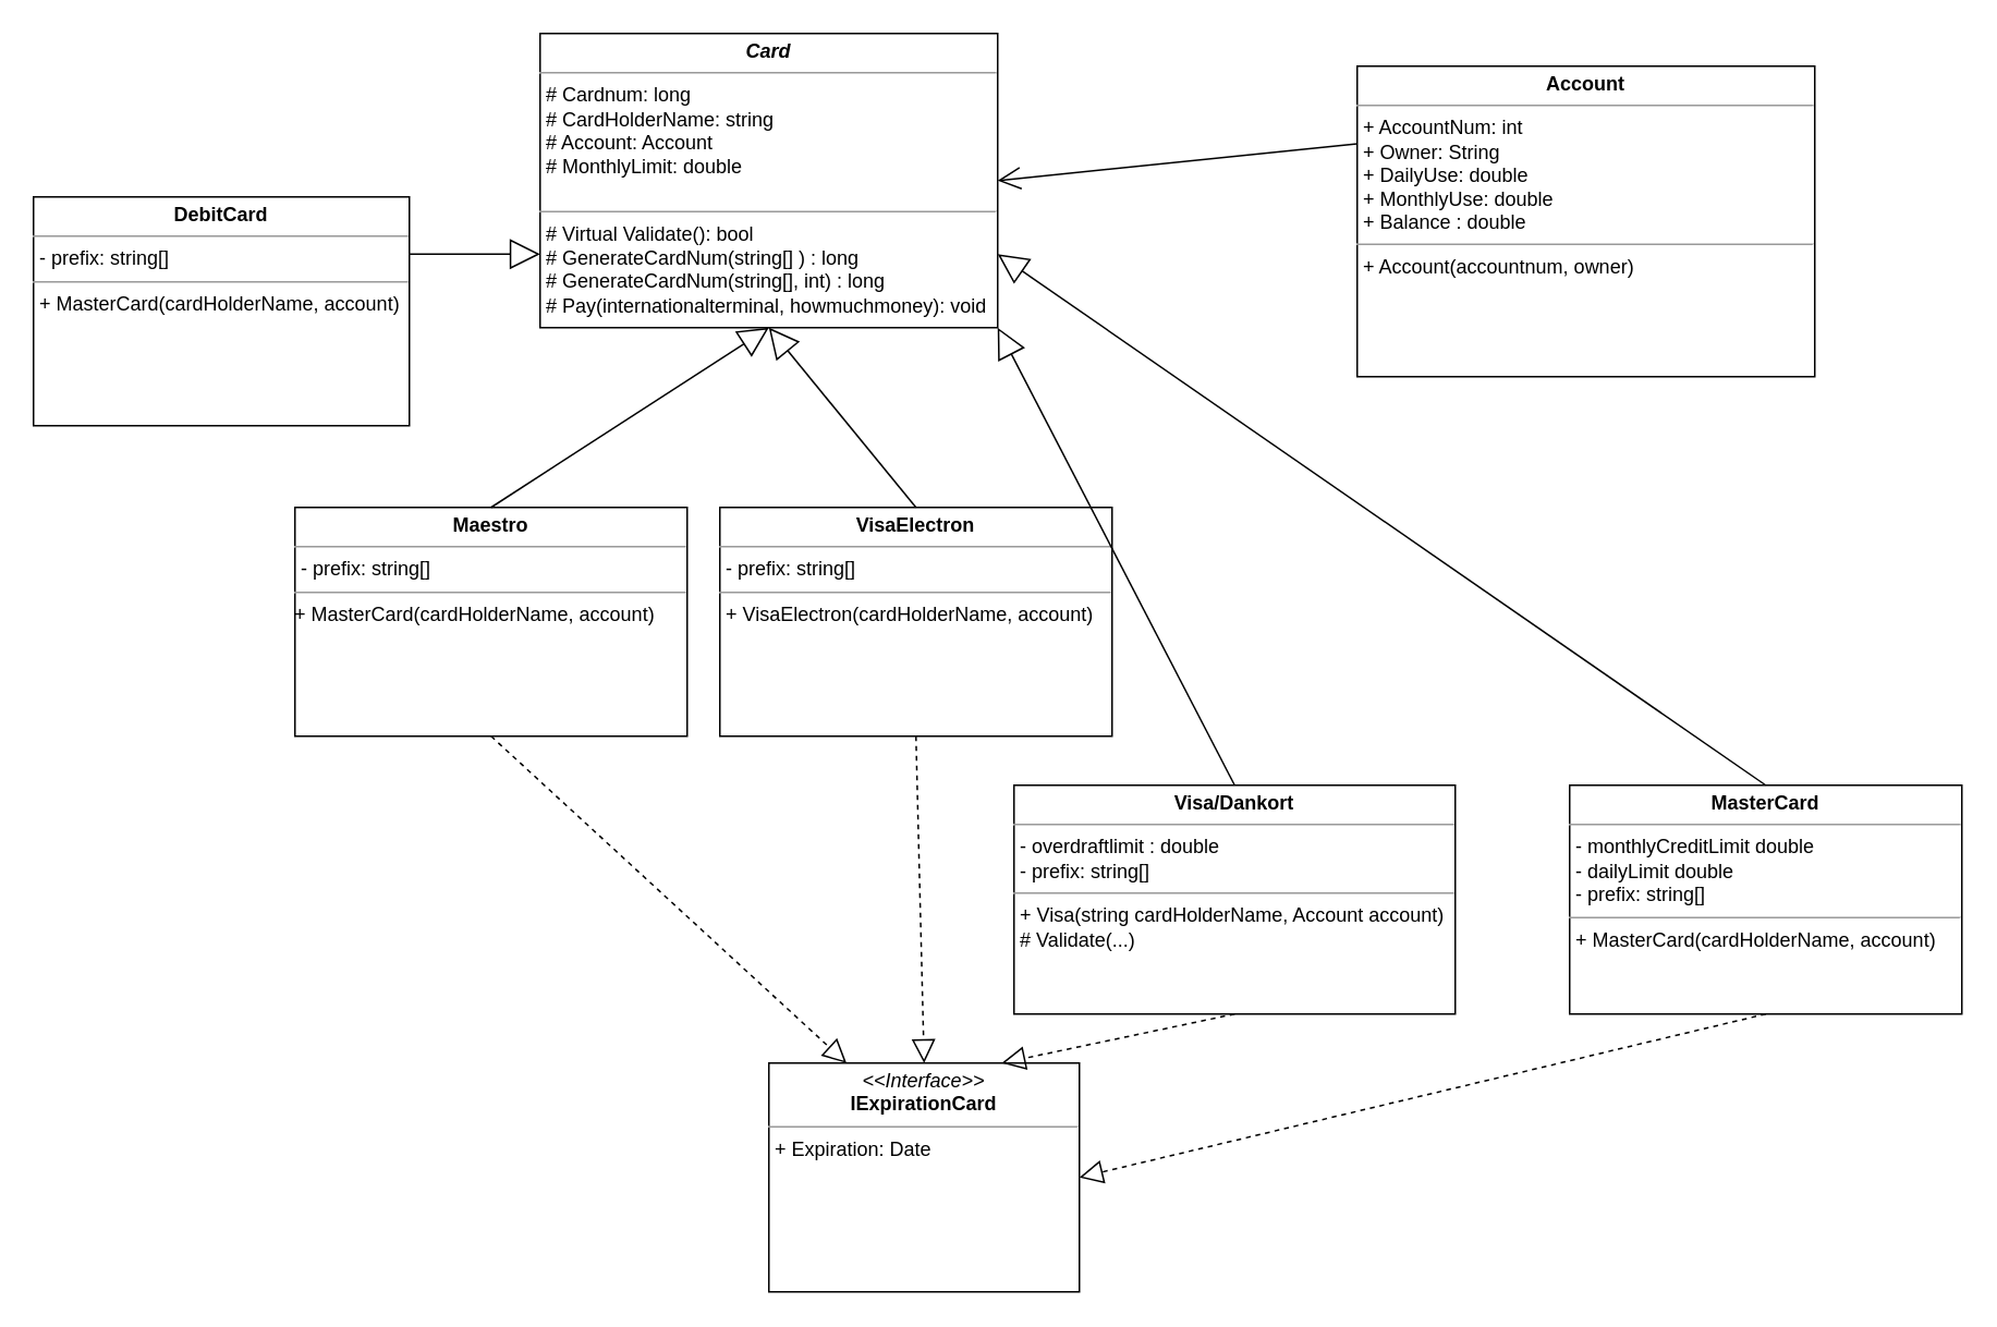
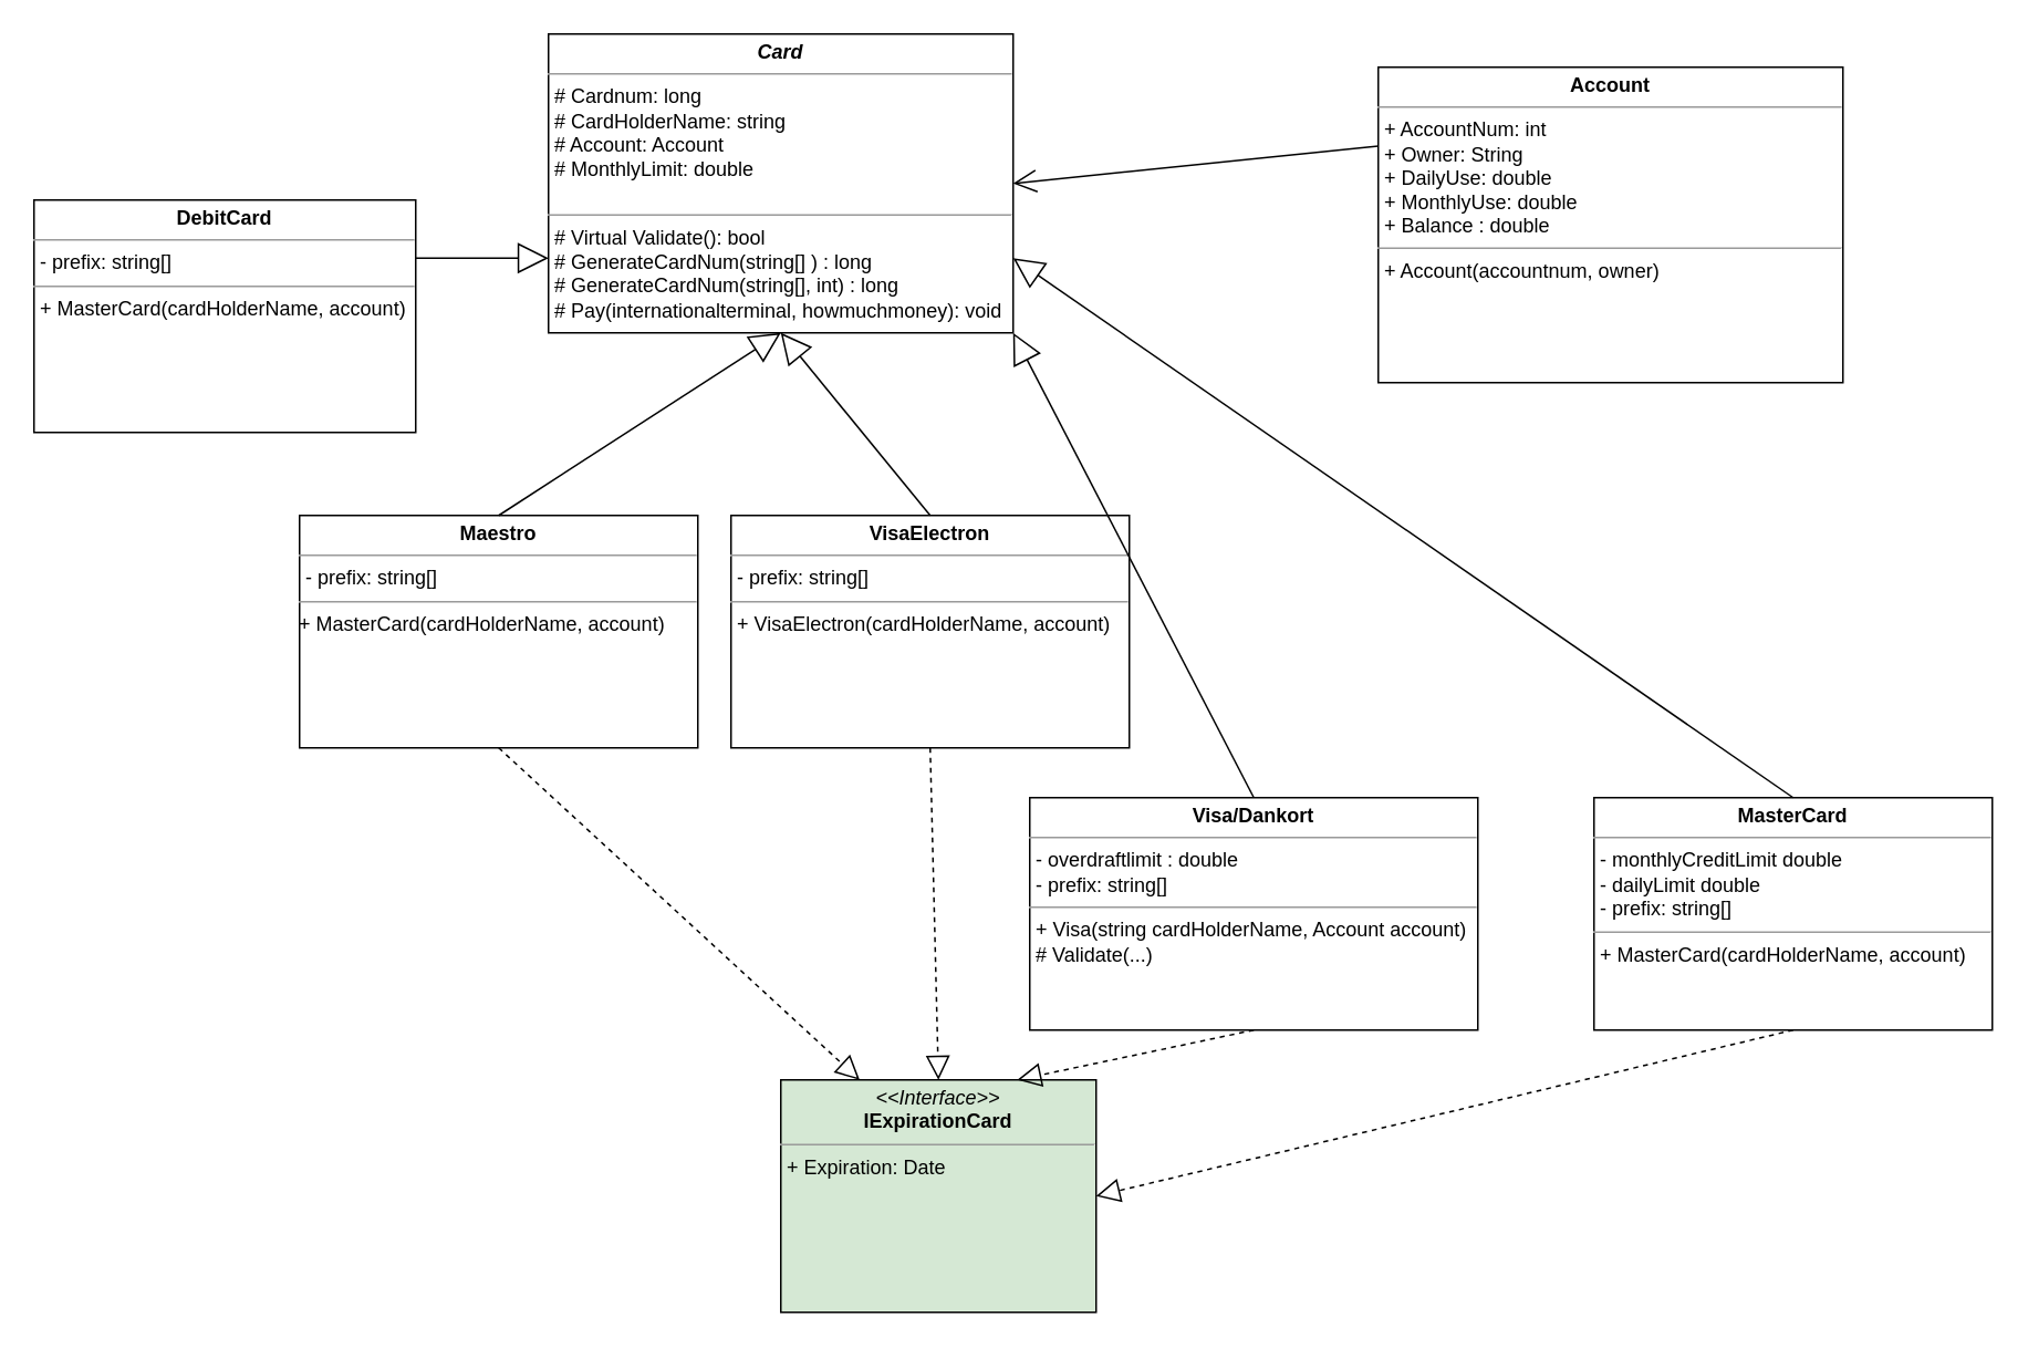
  <mxCell id="0" />
  <mxCell id="1" parent="0" />
  <mxCell id="2" value="&lt;p style=&quot;margin: 0px ; margin-top: 4px ; text-align: center&quot;&gt;&lt;b&gt;&lt;i&gt;Card&lt;/i&gt;&lt;/b&gt;&lt;/p&gt;&lt;hr size=&quot;1&quot;&gt;&lt;p style=&quot;margin: 0px ; margin-left: 4px&quot;&gt;# Cardnum: long&lt;/p&gt;&lt;p style=&quot;margin: 0px ; margin-left: 4px&quot;&gt;# CardHolderName: string&lt;/p&gt;&lt;p style=&quot;margin: 0px ; margin-left: 4px&quot;&gt;# Account: Account&lt;/p&gt;&lt;p style=&quot;margin: 0px ; margin-left: 4px&quot;&gt;# MonthlyLimit: double&lt;br&gt;&lt;/p&gt;&lt;br&gt;&lt;hr size=&quot;1&quot;&gt;&lt;p style=&quot;margin: 0px ; margin-left: 4px&quot;&gt;# Virtual Validate(): bool&lt;/p&gt;&lt;p style=&quot;margin: 0px ; margin-left: 4px&quot;&gt;#&amp;nbsp;GenerateCardNum(string[] ) : long&lt;/p&gt;&lt;p style=&quot;margin: 0px ; margin-left: 4px&quot;&gt;# GenerateCardNum(string[], int) : long&lt;/p&gt;&lt;p style=&quot;margin: 0px ; margin-left: 4px&quot;&gt;# Pay(internationalterminal, howmuchmoney): void&lt;/p&gt;&lt;p style=&quot;margin: 0px ; margin-left: 4px&quot;&gt;&lt;br&gt;&lt;/p&gt;&lt;p style=&quot;margin: 0px ; margin-left: 4px&quot;&gt;&lt;br&gt;&lt;/p&gt;" style="verticalAlign=top;align=left;overflow=fill;fontSize=12;fontFamily=Helvetica;html=1;" vertex="1" parent="1"><mxGeometry x="330" y="20" width="280" height="180" as="geometry" /></mxCell>
- <mxCell id="3" value="&lt;p style=&quot;margin: 0px ; margin-top: 4px ; text-align: center&quot;&gt;&lt;i&gt;&amp;lt;&amp;lt;Interface&amp;gt;&amp;gt;&lt;/i&gt;&lt;br&gt;&lt;b&gt;IExpirationCard&lt;/b&gt;&lt;/p&gt;&lt;hr size=&quot;1&quot;&gt;&lt;p style=&quot;margin: 0px ; margin-left: 4px&quot;&gt;+ Expiration: Date&lt;br&gt;&lt;/p&gt;&lt;p style=&quot;margin: 0px ; margin-left: 4px&quot;&gt;&lt;br&gt;&lt;/p&gt;" style="verticalAlign=top;align=left;overflow=fill;fontSize=12;fontFamily=Helvetica;html=1;" vertex="1" parent="1"><mxGeometry x="470" y="650" width="190" height="140" as="geometry" /></mxCell>
+ <mxCell id="3" value="&lt;p style=&quot;margin: 0px ; margin-top: 4px ; text-align: center&quot;&gt;&lt;i&gt;&amp;lt;&amp;lt;Interface&amp;gt;&amp;gt;&lt;/i&gt;&lt;br&gt;&lt;b&gt;IExpirationCard&lt;/b&gt;&lt;/p&gt;&lt;hr size=&quot;1&quot;&gt;&lt;p style=&quot;margin: 0px ; margin-left: 4px&quot;&gt;+ Expiration: Date&lt;br&gt;&lt;/p&gt;&lt;p style=&quot;margin: 0px ; margin-left: 4px&quot;&gt;&lt;br&gt;&lt;/p&gt;" style="verticalAlign=top;align=left;overflow=fill;fontSize=12;fontFamily=Helvetica;html=1;fillColor=#d5e8d4;" vertex="1" parent="1"><mxGeometry x="470" y="650" width="190" height="140" as="geometry" /></mxCell>
  <mxCell id="4" value="&lt;p style=&quot;margin: 0px ; margin-top: 4px ; text-align: center&quot;&gt;&lt;b&gt;DebitCard&lt;/b&gt;&lt;/p&gt;&lt;hr size=&quot;1&quot;&gt;&lt;p style=&quot;margin: 0px ; margin-left: 4px&quot;&gt;- prefix: string[]&lt;br&gt;&lt;/p&gt;&lt;hr size=&quot;1&quot;&gt;&lt;p style=&quot;margin: 0px ; margin-left: 4px&quot;&gt;+ MasterCard(cardHolderName, account)&lt;br&gt;&lt;/p&gt;" style="verticalAlign=top;align=left;overflow=fill;fontSize=12;fontFamily=Helvetica;html=1;" vertex="1" parent="1"><mxGeometry x="20" y="120" width="230" height="140" as="geometry" /></mxCell>
  <mxCell id="5" value="&lt;p style=&quot;margin: 0px ; margin-top: 4px ; text-align: center&quot;&gt;&lt;b&gt;Visa/Dankort&lt;/b&gt;&lt;/p&gt;&lt;hr size=&quot;1&quot;&gt;&lt;p style=&quot;margin: 0px ; margin-left: 4px&quot;&gt;-&amp;nbsp;overdraftlimit : double&lt;/p&gt;&lt;p style=&quot;margin: 0px ; margin-left: 4px&quot;&gt;- prefix: string[]&lt;br&gt;&lt;/p&gt;&lt;hr size=&quot;1&quot;&gt;&lt;p style=&quot;margin: 0px ; margin-left: 4px&quot;&gt;+ Visa(string cardHolderName, Account account)&lt;/p&gt;&lt;p style=&quot;margin: 0px ; margin-left: 4px&quot;&gt;# Validate(...)&lt;/p&gt;" style="verticalAlign=top;align=left;overflow=fill;fontSize=12;fontFamily=Helvetica;html=1;" vertex="1" parent="1"><mxGeometry x="620" y="480" width="270" height="140" as="geometry" /></mxCell>
  <mxCell id="6" value="&lt;p style=&quot;margin: 0px ; margin-top: 4px ; text-align: center&quot;&gt;&lt;b&gt;Maestro&lt;/b&gt;&lt;/p&gt;&lt;hr size=&quot;1&quot;&gt;&lt;p style=&quot;margin: 0px ; margin-left: 4px&quot;&gt;- prefix: string[]&lt;/p&gt;&lt;hr size=&quot;1&quot;&gt;+ MasterCard(cardHolderName, account)&lt;p style=&quot;margin: 0px ; margin-left: 4px&quot;&gt;&lt;/p&gt;" style="verticalAlign=top;align=left;overflow=fill;fontSize=12;fontFamily=Helvetica;html=1;" vertex="1" parent="1"><mxGeometry x="180" y="310" width="240" height="140" as="geometry" /></mxCell>
  <mxCell id="7" value="&lt;p style=&quot;margin: 0px ; margin-top: 4px ; text-align: center&quot;&gt;&lt;b&gt;VisaElectron&lt;/b&gt;&lt;/p&gt;&lt;hr size=&quot;1&quot;&gt;&lt;p style=&quot;margin: 0px ; margin-left: 4px&quot;&gt;- prefix: string[]&lt;br&gt;&lt;/p&gt;&lt;hr size=&quot;1&quot;&gt;&lt;p style=&quot;margin: 0px ; margin-left: 4px&quot;&gt;+ VisaElectron(cardHolderName, account)&lt;br&gt;&lt;/p&gt;" style="verticalAlign=top;align=left;overflow=fill;fontSize=12;fontFamily=Helvetica;html=1;" vertex="1" parent="1"><mxGeometry x="440" y="310" width="240" height="140" as="geometry" /></mxCell>
  <mxCell id="8" value="" style="endArrow=block;dashed=1;endFill=0;endSize=12;html=1;entryX=0.75;entryY=0;entryDx=0;entryDy=0;exitX=0.5;exitY=1;exitDx=0;exitDy=0;" edge="1" parent="1" source="5" target="3"><mxGeometry width="160" relative="1" as="geometry"><mxPoint x="670" y="590" as="sourcePoint" /><mxPoint x="830" y="590" as="targetPoint" /></mxGeometry></mxCell>
  <mxCell id="9" value="" style="endArrow=block;dashed=1;endFill=0;endSize=12;html=1;exitX=0.5;exitY=1;exitDx=0;exitDy=0;entryX=0.5;entryY=0;entryDx=0;entryDy=0;" edge="1" parent="1" source="7" target="3"><mxGeometry width="160" relative="1" as="geometry"><mxPoint x="520" y="480" as="sourcePoint" /><mxPoint x="870" y="660" as="targetPoint" /></mxGeometry></mxCell>
  <mxCell id="10" value="" style="endArrow=block;dashed=1;endFill=0;endSize=12;html=1;entryX=0.25;entryY=0;entryDx=0;entryDy=0;exitX=0.5;exitY=1;exitDx=0;exitDy=0;" edge="1" parent="1" source="6" target="3"><mxGeometry width="160" relative="1" as="geometry"><mxPoint x="340" y="470" as="sourcePoint" /><mxPoint x="520" y="680" as="targetPoint" /></mxGeometry></mxCell>
  <mxCell id="11" value="" style="endArrow=block;endSize=16;endFill=0;html=1;entryX=0.5;entryY=1;entryDx=0;entryDy=0;exitX=0.5;exitY=0;exitDx=0;exitDy=0;" edge="1" parent="1" source="6" target="2"><mxGeometry x="0.5" y="-120" width="160" relative="1" as="geometry"><mxPoint x="290" y="220" as="sourcePoint" /><mxPoint x="450" y="220" as="targetPoint" /><mxPoint as="offset" /></mxGeometry></mxCell>
  <mxCell id="12" value="" style="endArrow=block;endSize=16;endFill=0;html=1;exitX=0.5;exitY=0;exitDx=0;exitDy=0;entryX=0.5;entryY=1;entryDx=0;entryDy=0;" edge="1" parent="1" source="7" target="2"><mxGeometry x="0.5" y="-120" width="160" relative="1" as="geometry"><mxPoint x="530" y="310" as="sourcePoint" /><mxPoint x="410" y="180" as="targetPoint" /><mxPoint as="offset" /></mxGeometry></mxCell>
  <mxCell id="13" value="" style="endArrow=block;endSize=16;endFill=0;html=1;exitX=0.5;exitY=0;exitDx=0;exitDy=0;entryX=1;entryY=1;entryDx=0;entryDy=0;" edge="1" parent="1" source="5" target="2"><mxGeometry x="0.5" y="-120" width="160" relative="1" as="geometry"><mxPoint x="710" y="290" as="sourcePoint" /><mxPoint x="830" y="340" as="targetPoint" /><mxPoint as="offset" /></mxGeometry></mxCell>
  <mxCell id="14" value="" style="endArrow=block;endSize=16;endFill=0;html=1;exitX=1;exitY=0.25;exitDx=0;exitDy=0;entryX=0;entryY=0.75;entryDx=0;entryDy=0;" edge="1" parent="1" source="4" target="2"><mxGeometry x="0.5" y="-120" width="160" relative="1" as="geometry"><mxPoint x="280" y="180" as="sourcePoint" /><mxPoint x="170" y="50" as="targetPoint" /><mxPoint as="offset" /></mxGeometry></mxCell>
  <mxCell id="15" value="&lt;p style=&quot;margin: 0px ; margin-top: 4px ; text-align: center&quot;&gt;&lt;b&gt;Account&lt;/b&gt;&lt;/p&gt;&lt;hr size=&quot;1&quot;&gt;&lt;p style=&quot;margin: 0px ; margin-left: 4px&quot;&gt;+ AccountNum: int&lt;/p&gt;&lt;p style=&quot;margin: 0px ; margin-left: 4px&quot;&gt;+ Owner: String&lt;/p&gt;&lt;p style=&quot;margin: 0px ; margin-left: 4px&quot;&gt;+ DailyUse: double&lt;/p&gt;&lt;p style=&quot;margin: 0px ; margin-left: 4px&quot;&gt;+ MonthlyUse: double&lt;/p&gt;&lt;p style=&quot;margin: 0px ; margin-left: 4px&quot;&gt;+ Balance : double&lt;/p&gt;&lt;hr size=&quot;1&quot;&gt;&lt;p style=&quot;margin: 0px ; margin-left: 4px&quot;&gt;+ Account(accountnum, owner)&lt;/p&gt;" style="verticalAlign=top;align=left;overflow=fill;fontSize=12;fontFamily=Helvetica;html=1;" vertex="1" parent="1"><mxGeometry x="830" y="40" width="280" height="190" as="geometry" /></mxCell>
  <mxCell id="16" value="" style="endArrow=open;endFill=1;endSize=12;html=1;entryX=1;entryY=0.5;entryDx=0;entryDy=0;exitX=0;exitY=0.25;exitDx=0;exitDy=0;" edge="1" parent="1" source="15" target="2"><mxGeometry width="160" relative="1" as="geometry"><mxPoint x="710" y="90" as="sourcePoint" /><mxPoint x="870" y="90" as="targetPoint" /></mxGeometry></mxCell>
  <mxCell id="17" value="&lt;p style=&quot;margin: 0px ; margin-top: 4px ; text-align: center&quot;&gt;&lt;b&gt;MasterCard&lt;/b&gt;&lt;/p&gt;&lt;hr size=&quot;1&quot;&gt;&lt;p style=&quot;margin: 0px ; margin-left: 4px&quot;&gt;-&amp;nbsp;monthlyCreditLimit double&amp;nbsp;&lt;/p&gt;&lt;p style=&quot;margin: 0px ; margin-left: 4px&quot;&gt;-&amp;nbsp;dailyLimit double&amp;nbsp;&lt;/p&gt;&lt;p style=&quot;margin: 0px ; margin-left: 4px&quot;&gt;- prefix: string[]&lt;br&gt;&lt;/p&gt;&lt;hr size=&quot;1&quot;&gt;&lt;p style=&quot;margin: 0px ; margin-left: 4px&quot;&gt;+ MasterCard(cardHolderName, account)&lt;br&gt;&lt;/p&gt;" style="verticalAlign=top;align=left;overflow=fill;fontSize=12;fontFamily=Helvetica;html=1;" vertex="1" parent="1"><mxGeometry x="960" y="480" width="240" height="140" as="geometry" /></mxCell>
  <mxCell id="18" value="" style="endArrow=block;endSize=16;endFill=0;html=1;exitX=0.5;exitY=0;exitDx=0;exitDy=0;entryX=1;entryY=0.75;entryDx=0;entryDy=0;" edge="1" parent="1" source="17" target="2"><mxGeometry x="0.5" y="-120" width="160" relative="1" as="geometry"><mxPoint x="1035" y="480" as="sourcePoint" /><mxPoint x="890" y="350" as="targetPoint" /><mxPoint as="offset" /></mxGeometry></mxCell>
  <mxCell id="19" value="" style="endArrow=block;dashed=1;endFill=0;endSize=12;html=1;entryX=1;entryY=0.5;entryDx=0;entryDy=0;exitX=0.5;exitY=1;exitDx=0;exitDy=0;" edge="1" parent="1" source="17" target="3"><mxGeometry width="160" relative="1" as="geometry"><mxPoint x="1037.5" y="680" as="sourcePoint" /><mxPoint x="840" y="710" as="targetPoint" /></mxGeometry></mxCell>
